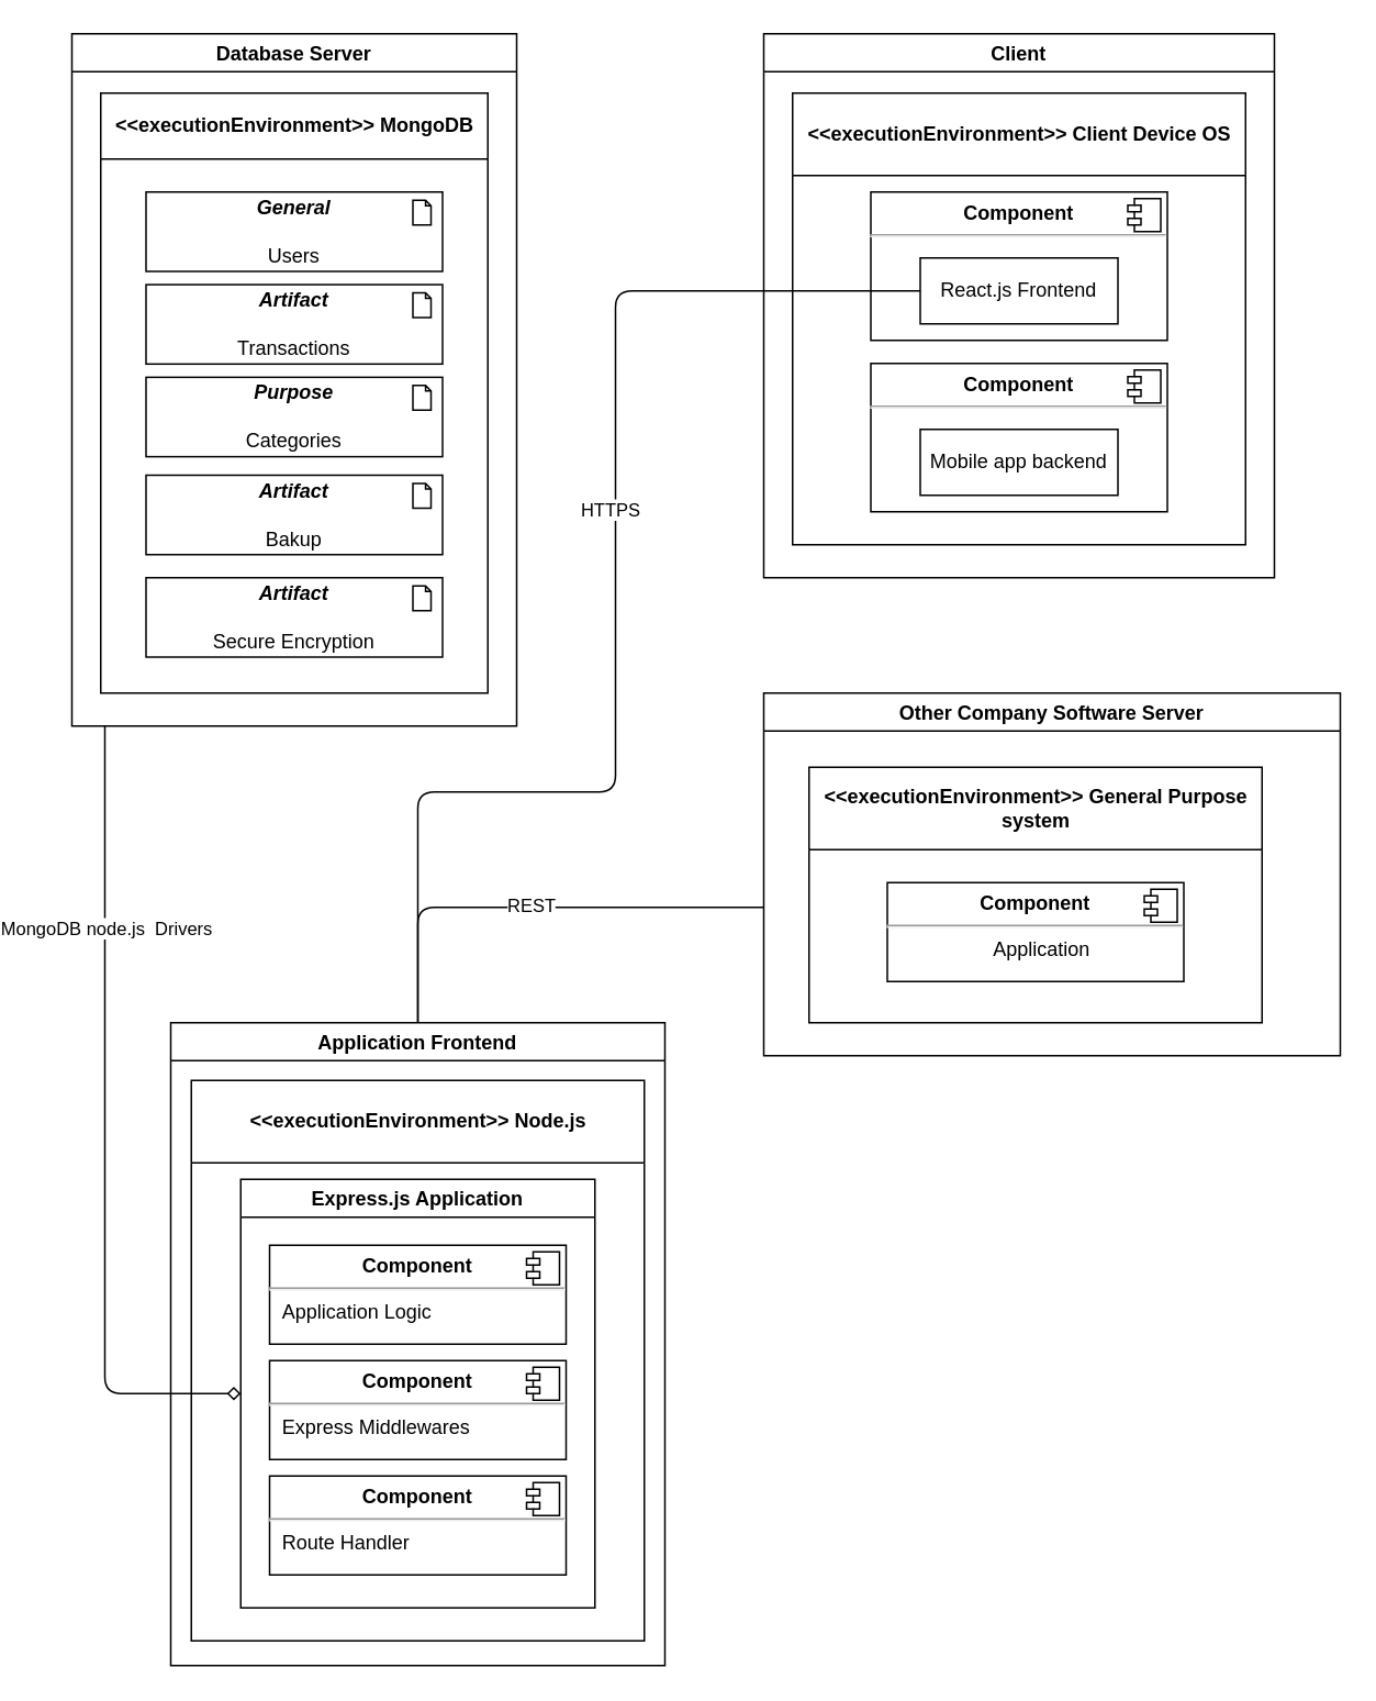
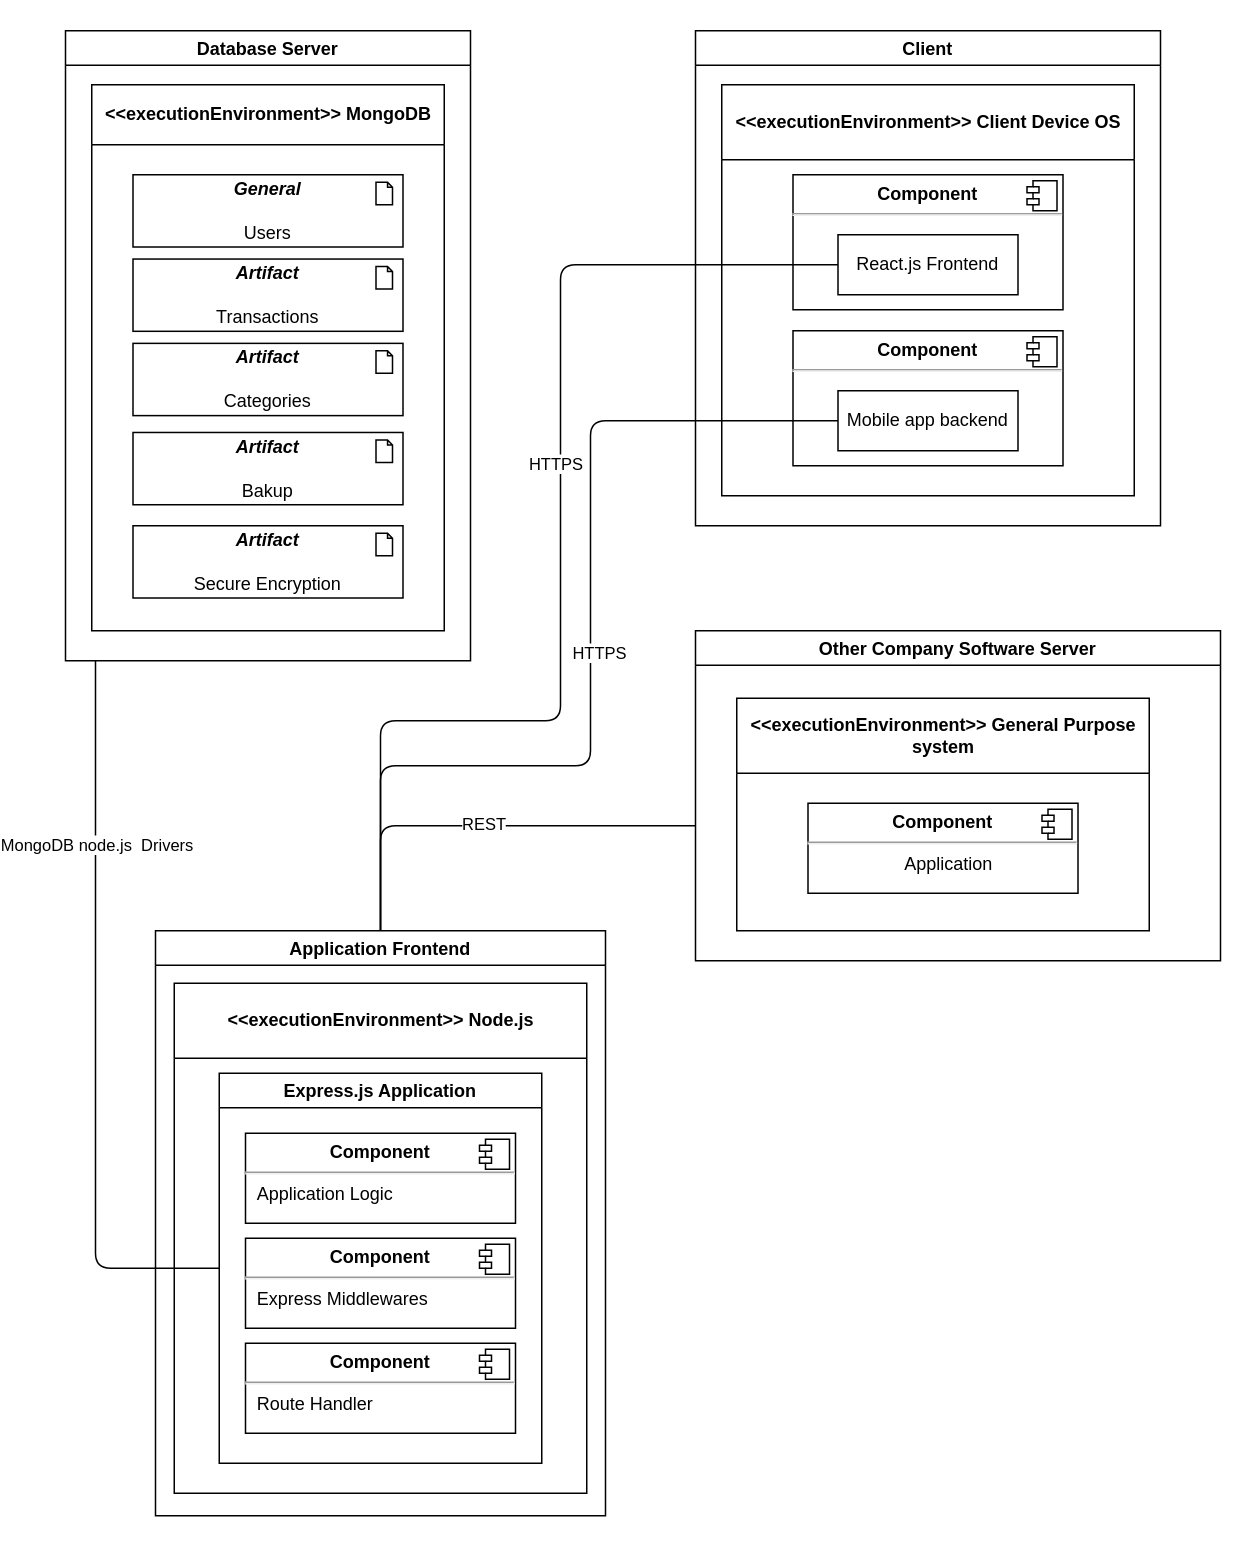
  <mxCell id="0" />
  <mxCell id="1" parent="0" />
  <mxCell id="2" value="Application Frontend" style="swimlane;" parent="1" vertex="1"><mxGeometry x="80" y="620" width="300" height="390" as="geometry"><mxRectangle x="200" y="30" width="150" height="30" as="alternateBounds" /></mxGeometry></mxCell>
  <mxCell id="3" value="&lt;&lt;executionEnvironment&gt;&gt; Node.js" style="swimlane;startSize=50;whiteSpace=wrap;" parent="2" vertex="1"><mxGeometry x="12.5" y="35" width="275" height="340" as="geometry" /></mxCell>
  <mxCell id="4" value="Express.js Application" style="swimlane;" parent="3" vertex="1"><mxGeometry x="30" y="60" width="215" height="260" as="geometry" /></mxCell>
  <mxCell id="5" value="&lt;p style=&quot;margin:0px;margin-top:6px;text-align:center;&quot;&gt;&lt;b&gt;Component&lt;/b&gt;&lt;/p&gt;&lt;hr&gt;&lt;p style=&quot;margin:0px;margin-left:8px;&quot;&gt;Application Logic&lt;br&gt;&lt;br&gt;&lt;/p&gt;" style="align=left;overflow=fill;html=1;dropTarget=0;whiteSpace=wrap;" parent="4" vertex="1"><mxGeometry x="17.5" y="40" width="180" height="60" as="geometry" /></mxCell>
  <mxCell id="6" value="" style="shape=component;jettyWidth=8;jettyHeight=4;" parent="5" vertex="1"><mxGeometry x="1" width="20" height="20" relative="1" as="geometry"><mxPoint x="-24" y="4" as="offset" /></mxGeometry></mxCell>
  <mxCell id="7" value="&lt;p style=&quot;margin:0px;margin-top:6px;text-align:center;&quot;&gt;&lt;b&gt;Component&lt;/b&gt;&lt;/p&gt;&lt;hr&gt;&lt;p style=&quot;margin:0px;margin-left:8px;&quot;&gt;Express Middlewares&lt;br&gt;&lt;br&gt;&lt;/p&gt;" style="align=left;overflow=fill;html=1;dropTarget=0;whiteSpace=wrap;" parent="4" vertex="1"><mxGeometry x="17.5" y="110" width="180" height="60" as="geometry" /></mxCell>
  <mxCell id="8" value="" style="shape=component;jettyWidth=8;jettyHeight=4;" parent="7" vertex="1"><mxGeometry x="1" width="20" height="20" relative="1" as="geometry"><mxPoint x="-24" y="4" as="offset" /></mxGeometry></mxCell>
  <mxCell id="9" value="&lt;p style=&quot;margin:0px;margin-top:6px;text-align:center;&quot;&gt;&lt;b&gt;Component&lt;/b&gt;&lt;/p&gt;&lt;hr&gt;&lt;p style=&quot;margin:0px;margin-left:8px;&quot;&gt;Route Handler&lt;br&gt;&lt;br&gt;&lt;/p&gt;" style="align=left;overflow=fill;html=1;dropTarget=0;whiteSpace=wrap;" parent="4" vertex="1"><mxGeometry x="17.5" y="180" width="180" height="60" as="geometry" /></mxCell>
  <mxCell id="10" value="" style="shape=component;jettyWidth=8;jettyHeight=4;" parent="9" vertex="1"><mxGeometry x="1" width="20" height="20" relative="1" as="geometry"><mxPoint x="-24" y="4" as="offset" /></mxGeometry></mxCell>
- <mxCell id="11" style="edgeStyle=orthogonalEdgeStyle;rounded=1;orthogonalLoop=1;jettySize=auto;html=1;entryX=0;entryY=0.5;entryDx=0;entryDy=0;endArrow=diamond;endFill=0;" parent="1" source="13" target="4" edge="1"><mxGeometry relative="1" as="geometry"><Array as="points"><mxPoint x="155" y="420" /><mxPoint x="40" y="420" /><mxPoint x="40" y="685" /></Array></mxGeometry></mxCell>
+ <mxCell id="11" style="edgeStyle=orthogonalEdgeStyle;rounded=1;orthogonalLoop=1;jettySize=auto;html=1;entryX=0;entryY=0.5;entryDx=0;entryDy=0;endArrow=none;endFill=0;" parent="1" source="13" target="4" edge="1"><mxGeometry relative="1" as="geometry"><Array as="points"><mxPoint x="155" y="420" /><mxPoint x="40" y="420" /><mxPoint x="40" y="685" /></Array></mxGeometry></mxCell>
  <mxCell id="12" value="MongoDB node.js &amp;nbsp;Drivers" style="edgeLabel;html=1;align=center;verticalAlign=middle;resizable=0;points=[];" parent="11" vertex="1" connectable="0"><mxGeometry x="-0.499" relative="1" as="geometry"><mxPoint as="offset" /></mxGeometry></mxCell>
  <mxCell id="13" value="Database Server" style="swimlane;" parent="1" vertex="1"><mxGeometry x="20" y="20" width="270" height="420" as="geometry" /></mxCell>
  <mxCell id="14" value="&lt;&lt;executionEnvironment&gt;&gt; MongoDB" style="swimlane;startSize=40;whiteSpace=wrap;" parent="13" vertex="1"><mxGeometry x="17.5" y="36" width="235" height="364" as="geometry" /></mxCell>
  <mxCell id="15" value="" style="group" vertex="1" connectable="0" parent="14"><mxGeometry x="27.5" y="60" width="180" height="282.18" as="geometry" /></mxCell>
  <mxCell id="16" value="&lt;div style=&quot;&quot;&gt;&lt;div style=&quot;&quot;&gt;&lt;div style=&quot;&quot;&gt;&lt;div style=&quot;&quot;&gt;&lt;div style=&quot;&quot;&gt;&lt;div style=&quot;&quot;&gt;&lt;i style=&quot;font-weight: bold;&quot;&gt;General&lt;/i&gt;&lt;/div&gt;&lt;/div&gt;&lt;/div&gt;&lt;/div&gt;&lt;/div&gt;&lt;/div&gt;&lt;br&gt;Users" style="html=1;outlineConnect=0;whiteSpace=wrap;shape=mxgraph.archimate.application;appType=artifact;align=center;" parent="15" vertex="1"><mxGeometry width="180" height="48.175" as="geometry" /></mxCell>
  <mxCell id="17" value="&lt;div style=&quot;&quot;&gt;&lt;div style=&quot;&quot;&gt;&lt;div style=&quot;&quot;&gt;&lt;div style=&quot;&quot;&gt;&lt;div style=&quot;&quot;&gt;&lt;div style=&quot;&quot;&gt;&lt;i style=&quot;font-weight: bold;&quot;&gt;Artifact&lt;/i&gt;&lt;/div&gt;&lt;/div&gt;&lt;/div&gt;&lt;/div&gt;&lt;/div&gt;&lt;/div&gt;&lt;br&gt;Transactions" style="html=1;outlineConnect=0;whiteSpace=wrap;shape=mxgraph.archimate.application;appType=artifact;align=center;" parent="15" vertex="1"><mxGeometry y="56.204" width="180" height="48.175" as="geometry" /></mxCell>
- <mxCell id="18" value="&lt;div style=&quot;&quot;&gt;&lt;div style=&quot;&quot;&gt;&lt;div style=&quot;&quot;&gt;&lt;div style=&quot;&quot;&gt;&lt;div style=&quot;&quot;&gt;&lt;div style=&quot;&quot;&gt;&lt;i style=&quot;font-weight: bold;&quot;&gt;Purpose&lt;/i&gt;&lt;/div&gt;&lt;/div&gt;&lt;/div&gt;&lt;/div&gt;&lt;/div&gt;&lt;/div&gt;&lt;br&gt;Categories" style="html=1;outlineConnect=0;whiteSpace=wrap;shape=mxgraph.archimate.application;appType=artifact;align=center;" parent="15" vertex="1"><mxGeometry y="112.409" width="180" height="48.175" as="geometry" /></mxCell>
+ <mxCell id="18" value="&lt;div style=&quot;&quot;&gt;&lt;div style=&quot;&quot;&gt;&lt;div style=&quot;&quot;&gt;&lt;div style=&quot;&quot;&gt;&lt;div style=&quot;&quot;&gt;&lt;div style=&quot;&quot;&gt;&lt;i style=&quot;font-weight: bold;&quot;&gt;Artifact&lt;/i&gt;&lt;/div&gt;&lt;/div&gt;&lt;/div&gt;&lt;/div&gt;&lt;/div&gt;&lt;/div&gt;&lt;br&gt;Categories" style="html=1;outlineConnect=0;whiteSpace=wrap;shape=mxgraph.archimate.application;appType=artifact;align=center;" parent="15" vertex="1"><mxGeometry y="112.409" width="180" height="48.175" as="geometry" /></mxCell>
  <mxCell id="19" value="&lt;div style=&quot;&quot;&gt;&lt;div style=&quot;&quot;&gt;&lt;div style=&quot;&quot;&gt;&lt;div style=&quot;&quot;&gt;&lt;div style=&quot;&quot;&gt;&lt;div style=&quot;&quot;&gt;&lt;i style=&quot;font-weight: bold;&quot;&gt;Artifact&lt;/i&gt;&lt;/div&gt;&lt;/div&gt;&lt;/div&gt;&lt;/div&gt;&lt;/div&gt;&lt;/div&gt;&lt;br&gt;Bakup" style="html=1;outlineConnect=0;whiteSpace=wrap;shape=mxgraph.archimate.application;appType=artifact;align=center;" vertex="1" parent="15"><mxGeometry y="171.825" width="180" height="48.175" as="geometry" /></mxCell>
  <mxCell id="20" value="&lt;div style=&quot;&quot;&gt;&lt;div style=&quot;&quot;&gt;&lt;div style=&quot;&quot;&gt;&lt;div style=&quot;&quot;&gt;&lt;div style=&quot;&quot;&gt;&lt;div style=&quot;&quot;&gt;&lt;i style=&quot;font-weight: bold;&quot;&gt;Artifact&lt;/i&gt;&lt;/div&gt;&lt;/div&gt;&lt;/div&gt;&lt;/div&gt;&lt;/div&gt;&lt;/div&gt;&lt;br&gt;Secure Encryption" style="html=1;outlineConnect=0;whiteSpace=wrap;shape=mxgraph.archimate.application;appType=artifact;align=center;" vertex="1" parent="15"><mxGeometry y="234.005" width="180" height="48.175" as="geometry" /></mxCell>
  <mxCell id="21" value="Client" style="swimlane;" parent="1" vertex="1"><mxGeometry x="440" y="20" width="310" height="330" as="geometry"><mxRectangle x="200" y="30" width="150" height="30" as="alternateBounds" /></mxGeometry></mxCell>
  <mxCell id="22" value="&lt;&lt;executionEnvironment&gt;&gt; Client Device OS" style="swimlane;startSize=50;whiteSpace=wrap;" parent="21" vertex="1"><mxGeometry x="17.5" y="36" width="275" height="274" as="geometry" /></mxCell>
  <mxCell id="23" value="&lt;p style=&quot;margin:0px;margin-top:6px;text-align:center;&quot;&gt;&lt;b&gt;Component&lt;/b&gt;&lt;/p&gt;&lt;hr&gt;&lt;p style=&quot;margin:0px;margin-left:8px;&quot;&gt;&lt;br&gt;&lt;br&gt;&lt;/p&gt;" style="align=left;overflow=fill;html=1;dropTarget=0;whiteSpace=wrap;" parent="22" vertex="1"><mxGeometry x="47.5" y="60" width="180" height="90" as="geometry" /></mxCell>
  <mxCell id="24" value="" style="shape=component;jettyWidth=8;jettyHeight=4;" parent="23" vertex="1"><mxGeometry x="1" width="20" height="20" relative="1" as="geometry"><mxPoint x="-24" y="4" as="offset" /></mxGeometry></mxCell>
  <mxCell id="25" value="React.js Frontend" style="rounded=0;whiteSpace=wrap;html=1;" parent="22" vertex="1"><mxGeometry x="77.5" y="100" width="120" height="40" as="geometry" /></mxCell>
  <mxCell id="26" value="&lt;p style=&quot;margin:0px;margin-top:6px;text-align:center;&quot;&gt;&lt;b&gt;Component&lt;/b&gt;&lt;/p&gt;&lt;hr&gt;&lt;p style=&quot;margin:0px;margin-left:8px;&quot;&gt;&lt;br&gt;&lt;br&gt;&lt;/p&gt;" style="align=left;overflow=fill;html=1;dropTarget=0;whiteSpace=wrap;" parent="22" vertex="1"><mxGeometry x="47.5" y="164" width="180" height="90" as="geometry" /></mxCell>
  <mxCell id="27" value="" style="shape=component;jettyWidth=8;jettyHeight=4;" parent="26" vertex="1"><mxGeometry x="1" width="20" height="20" relative="1" as="geometry"><mxPoint x="-24" y="4" as="offset" /></mxGeometry></mxCell>
  <mxCell id="28" value="Mobile app backend" style="rounded=0;whiteSpace=wrap;html=1;" parent="22" vertex="1"><mxGeometry x="77.5" y="204" width="120" height="40" as="geometry" /></mxCell>
  <mxCell id="29" style="edgeStyle=orthogonalEdgeStyle;orthogonalLoop=1;jettySize=auto;html=1;entryX=0.5;entryY=0;entryDx=0;entryDy=0;endArrow=none;endFill=0;rounded=1;" parent="1" source="31" target="2" edge="1"><mxGeometry relative="1" as="geometry"><Array as="points"><mxPoint x="230" y="550" /></Array></mxGeometry></mxCell>
  <mxCell id="30" value="REST" style="edgeLabel;html=1;align=center;verticalAlign=middle;resizable=0;points=[];" parent="29" vertex="1" connectable="0"><mxGeometry x="0.013" y="-2" relative="1" as="geometry"><mxPoint as="offset" /></mxGeometry></mxCell>
  <mxCell id="31" value="Other Company Software Server" style="swimlane;" parent="1" vertex="1"><mxGeometry x="440" y="420" width="350" height="220" as="geometry"><mxRectangle x="200" y="30" width="150" height="30" as="alternateBounds" /></mxGeometry></mxCell>
  <mxCell id="32" value="&lt;&lt;executionEnvironment&gt;&gt; General Purpose system" style="swimlane;startSize=50;whiteSpace=wrap;" parent="31" vertex="1"><mxGeometry x="27.5" y="45" width="275" height="155" as="geometry" /></mxCell>
  <mxCell id="33" value="&lt;p style=&quot;margin: 6px 0px 0px;&quot;&gt;&lt;b&gt;Component&lt;/b&gt;&lt;/p&gt;&lt;hr&gt;&lt;p style=&quot;margin:0px;margin-left:8px;&quot;&gt;Application&lt;/p&gt;" style="align=center;overflow=fill;html=1;dropTarget=0;whiteSpace=wrap;" parent="32" vertex="1"><mxGeometry x="47.5" y="70" width="180" height="60" as="geometry" /></mxCell>
  <mxCell id="34" value="" style="shape=component;jettyWidth=8;jettyHeight=4;" parent="33" vertex="1"><mxGeometry x="1" width="20" height="20" relative="1" as="geometry"><mxPoint x="-24" y="4" as="offset" /></mxGeometry></mxCell>
  <mxCell id="35" style="edgeStyle=orthogonalEdgeStyle;orthogonalLoop=1;jettySize=auto;html=1;entryX=0.5;entryY=0;entryDx=0;entryDy=0;rounded=1;endArrow=none;endFill=0;" parent="1" source="25" target="2" edge="1"><mxGeometry relative="1" as="geometry"><Array as="points"><mxPoint x="350" y="176" /><mxPoint x="350" y="480" /><mxPoint x="230" y="480" /></Array></mxGeometry></mxCell>
  <mxCell id="36" value="HTTPS" style="edgeLabel;html=1;align=center;verticalAlign=middle;resizable=0;points=[];" parent="35" vertex="1" connectable="0"><mxGeometry x="-0.153" y="-4" relative="1" as="geometry"><mxPoint as="offset" /></mxGeometry></mxCell>
+ <mxCell id="37" style="edgeStyle=orthogonalEdgeStyle;rounded=1;orthogonalLoop=1;jettySize=auto;html=1;entryX=0.5;entryY=0;entryDx=0;entryDy=0;endArrow=none;endFill=0;" parent="1" source="28" target="2" edge="1"><mxGeometry relative="1" as="geometry"><Array as="points"><mxPoint x="370" y="280" /><mxPoint x="370" y="510" /><mxPoint x="230" y="510" /></Array></mxGeometry></mxCell>
+ <mxCell id="38" value="HTTPS" style="edgeLabel;html=1;align=center;verticalAlign=middle;resizable=0;points=[];" parent="37" vertex="1" connectable="0"><mxGeometry x="-0.012" y="5" relative="1" as="geometry"><mxPoint as="offset" /></mxGeometry></mxCell>
